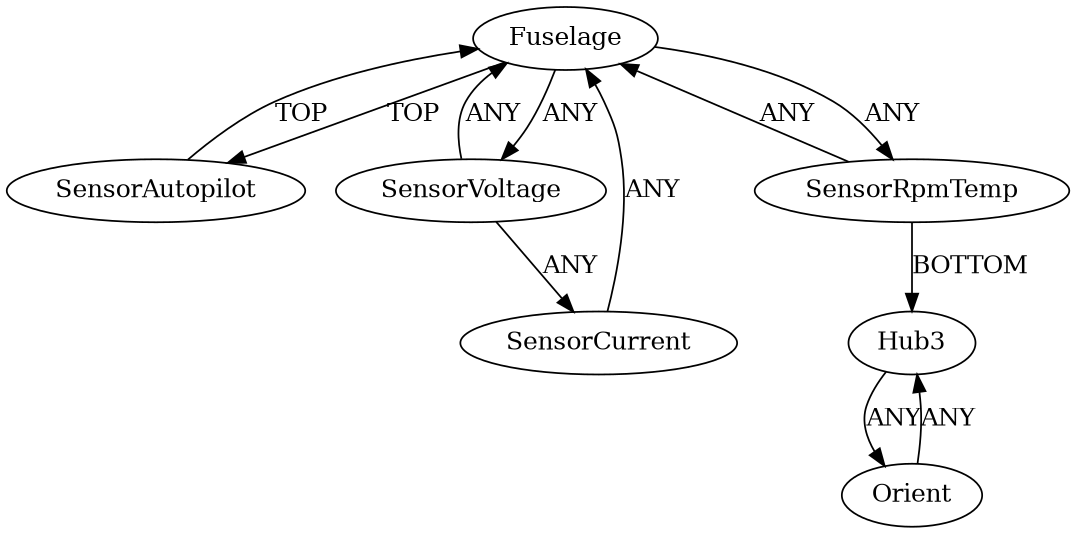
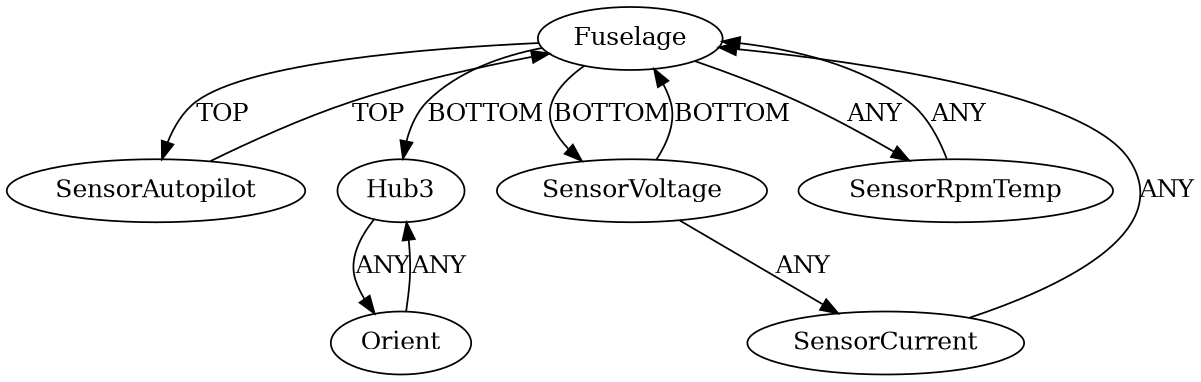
  digraph {
    n1 [instance=Fuselage_instance_1 label=Fuselage]
    n2 [instance=SensorAutopilot_instance_1 label=SensorAutopilot]
    n3 [instance=Hub3_instance_4 label=Hub3]
    n4 [instance=SensorVoltage_instance_1 label=SensorVoltage]
    n5 [instance=SensorRpmTemp_instance_1 label=SensorRpmTemp]
    n6 [instance=Orient label=Orient]
    n7 [instance=SensorCurrent_instance_1 label=SensorCurrent]
    n1 -> n2 [label=TOP]
-   n5 -> n3 [label=BOTTOM]
-   n1 -> n4 [label=ANY]
+   n1 -> n3 [label=BOTTOM]
+   n1 -> n4 [label=BOTTOM]
    n1 -> n5 [label=ANY]
    n2 -> n1 [label=TOP]
    n3 -> n6 [label=ANY]
-   n4 -> n1 [label=ANY]
+   n4 -> n1 [label=BOTTOM]
    n4 -> n7 [label=ANY]
    n5 -> n1 [label=ANY]
    n6 -> n3 [label=ANY]
    n7 -> n1 [label=ANY]
  }
